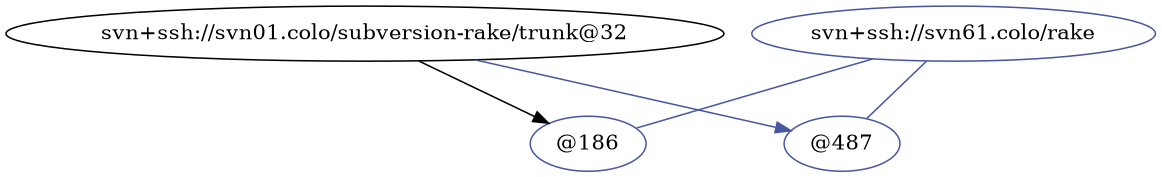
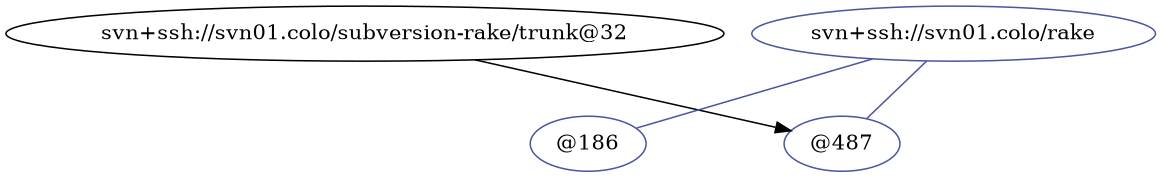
  digraph {
    node [color="#4957a1"]
    n1 [label="svn+ssh://svn01.colo/subversion-rake/trunk@32" color=""]
    "@186"
    n3 [label="@487"]
-   "svn+ssh://svn01.colo/rake" [label="svn+ssh://svn61.colo/rake"]
-   n1 -> "@186"
-   n1 -> n3 [color="#4957a1"]
+   "svn+ssh://svn01.colo/rake"
+   n1 -> n3
    "svn+ssh://svn01.colo/rake" -> "@186" [arrowsize=0 color="#4957a1"]
    "svn+ssh://svn01.colo/rake" -> n3 [arrowsize=0 color="#4957a1"]
  }
